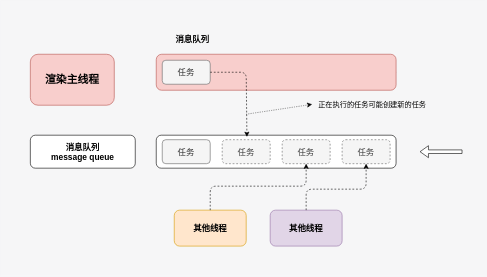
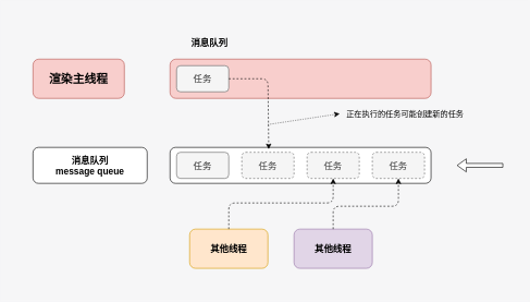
  <mxCell id="0" />
  <mxCell id="1" parent="0" />
- <mxCell id="2" value="&lt;b&gt;&lt;font style=&quot;font-size: 18px;&quot;&gt;渲染主线程&lt;/font&gt;&lt;/b&gt;" style="rounded=1;whiteSpace=wrap;html=1;fillColor=#f8cecc;strokeColor=#b85450;" vertex="1" parent="1"><mxGeometry x="50" y="90" width="140" height="85" as="geometry" /></mxCell>
+ <mxCell id="2" value="&lt;b&gt;&lt;font style=&quot;font-size: 18px;&quot;&gt;渲染主线程&lt;/font&gt;&lt;/b&gt;" style="rounded=1;whiteSpace=wrap;html=1;fillColor=#f8cecc;strokeColor=#b85450;" vertex="1" parent="1"><mxGeometry x="50" y="90" width="140" height="60" as="geometry" /></mxCell>
  <mxCell id="3" style="edgeStyle=none;html=1;exitX=1;exitY=0.5;exitDx=0;exitDy=0;" edge="1" parent="1" source="4"><mxGeometry relative="1" as="geometry"><mxPoint x="650" y="120" as="targetPoint" /></mxGeometry></mxCell>
  <mxCell id="4" value="" style="rounded=1;whiteSpace=wrap;html=1;fillColor=#f8cecc;strokeColor=#b85450;" vertex="1" parent="1"><mxGeometry x="260" y="90" width="400" height="60" as="geometry" /></mxCell>
  <mxCell id="5" value="消息队列&lt;div&gt;message queue&lt;/div&gt;" style="rounded=1;whiteSpace=wrap;html=1;fontStyle=1;fontSize=14;" vertex="1" parent="1"><mxGeometry x="50" y="225" width="175" height="55" as="geometry" /></mxCell>
  <mxCell id="6" value="&lt;font style=&quot;font-size: 14px;&quot;&gt;任务&lt;/font&gt;" style="rounded=1;whiteSpace=wrap;html=1;fillColor=#f5f5f5;fontColor=#333333;strokeColor=#666666;" vertex="1" parent="1"><mxGeometry x="270" y="100" width="80" height="40" as="geometry" /></mxCell>
  <mxCell id="7" value="&lt;font&gt;消息队列&lt;/font&gt;" style="text;html=1;align=center;verticalAlign=middle;resizable=0;points=[];autosize=1;strokeColor=none;fillColor=none;fontStyle=1;fontSize=14;" vertex="1" parent="1"><mxGeometry x="260" y="50" width="120" height="30" as="geometry" /></mxCell>
  <mxCell id="8" value="" style="rounded=1;whiteSpace=wrap;html=1;" vertex="1" parent="1"><mxGeometry x="260" y="225" width="400" height="55" as="geometry" /></mxCell>
  <mxCell id="9" value="&lt;font style=&quot;font-size: 14px;&quot;&gt;任务&lt;/font&gt;" style="rounded=1;whiteSpace=wrap;html=1;fillColor=#f5f5f5;fontColor=#333333;strokeColor=#666666;" vertex="1" parent="1"><mxGeometry x="270" y="232.5" width="80" height="40" as="geometry" /></mxCell>
  <mxCell id="10" value="&lt;b&gt;&lt;font style=&quot;font-size: 14px;&quot;&gt;其他线程&lt;/font&gt;&lt;/b&gt;" style="rounded=1;whiteSpace=wrap;html=1;fillColor=#e1d5e7;strokeColor=#9673a6;" vertex="1" parent="1"><mxGeometry x="450" y="350" width="120" height="60" as="geometry" /></mxCell>
  <mxCell id="11" value="&lt;font style=&quot;font-size: 14px;&quot;&gt;&lt;b&gt;其他线程&lt;/b&gt;&lt;/font&gt;" style="rounded=1;whiteSpace=wrap;html=1;fillColor=#ffe6cc;strokeColor=#d79b00;" vertex="1" parent="1"><mxGeometry x="290" y="350" width="120" height="60" as="geometry" /></mxCell>
  <mxCell id="12" value="&lt;span style=&quot;color: rgb(63, 63, 63); font-size: 14px;&quot;&gt;任务&lt;/span&gt;" style="rounded=1;whiteSpace=wrap;html=1;dashed=1;fillColor=#f5f5f5;fontColor=#333333;strokeColor=#666666;" vertex="1" parent="1"><mxGeometry x="370" y="232.5" width="80" height="40" as="geometry" /></mxCell>
  <mxCell id="13" value="&lt;span style=&quot;color: rgb(63, 63, 63); font-size: 14px;&quot;&gt;任务&lt;/span&gt;" style="rounded=1;whiteSpace=wrap;html=1;dashed=1;fillColor=#f5f5f5;fontColor=#333333;strokeColor=#666666;" vertex="1" parent="1"><mxGeometry x="470" y="232.5" width="80" height="40" as="geometry" /></mxCell>
  <mxCell id="14" value="&lt;span style=&quot;color: rgb(63, 63, 63); font-size: 14px;&quot;&gt;任务&lt;/span&gt;" style="rounded=1;whiteSpace=wrap;html=1;dashed=1;fillColor=#f5f5f5;fontColor=#333333;strokeColor=#666666;" vertex="1" parent="1"><mxGeometry x="570" y="232.5" width="80" height="40" as="geometry" /></mxCell>
  <mxCell id="15" value="" style="endArrow=classic;html=1;dashed=1;exitX=0.5;exitY=0;exitDx=0;exitDy=0;entryX=0.5;entryY=1;entryDx=0;entryDy=0;" edge="1" parent="1" source="11" target="13"><mxGeometry width="50" height="50" relative="1" as="geometry"><mxPoint x="390" y="340" as="sourcePoint" /><mxPoint x="500" y="280" as="targetPoint" /><Array as="points"><mxPoint x="350" y="310" /><mxPoint x="510" y="310" /></Array></mxGeometry></mxCell>
  <mxCell id="16" value="" style="endArrow=classic;html=1;dashed=1;entryX=0.5;entryY=1;entryDx=0;entryDy=0;exitX=0.5;exitY=0;exitDx=0;exitDy=0;" edge="1" parent="1" source="10" target="14"><mxGeometry width="50" height="50" relative="1" as="geometry"><mxPoint x="510" y="340" as="sourcePoint" /><mxPoint x="670" y="275" as="targetPoint" /><Array as="points"><mxPoint x="510" y="315" /><mxPoint x="610" y="315" /></Array></mxGeometry></mxCell>
  <mxCell id="17" value="" style="endArrow=classic;html=1;entryX=0.378;entryY=0.05;entryDx=0;entryDy=0;entryPerimeter=0;dashed=1;" edge="1" parent="1" target="8"><mxGeometry width="50" height="50" relative="1" as="geometry"><mxPoint x="350" y="120" as="sourcePoint" /><mxPoint x="400" y="70" as="targetPoint" /><Array as="points"><mxPoint x="410" y="120" /></Array></mxGeometry></mxCell>
  <mxCell id="18" value="" style="endArrow=classic;html=1;entryX=0;entryY=0.45;entryDx=0;entryDy=0;entryPerimeter=0;dashed=1;dashPattern=1 2;" edge="1" parent="1" target="19"><mxGeometry width="50" height="50" relative="1" as="geometry"><mxPoint x="410" y="190" as="sourcePoint" /><mxPoint x="520" y="182" as="targetPoint" /></mxGeometry></mxCell>
  <mxCell id="19" value="正在执行的任务可能创建新的任务" style="text;html=1;align=center;verticalAlign=middle;resizable=0;points=[];autosize=1;strokeColor=none;fillColor=none;" vertex="1" parent="1"><mxGeometry x="520" y="160" width="200" height="30" as="geometry" /></mxCell>
  <mxCell id="20" value="" style="shape=singleArrow;direction=west;whiteSpace=wrap;html=1;" vertex="1" parent="1"><mxGeometry x="700" y="242.5" width="70" height="20" as="geometry" /></mxCell>
  <mxCell id="21" value="" style="rounded=1;whiteSpace=wrap;html=1;fillColor=none;strokeColor=none;" vertex="1" parent="1"><mxGeometry width="770" height="420" as="geometry" x="20" y="20" /></mxCell>
